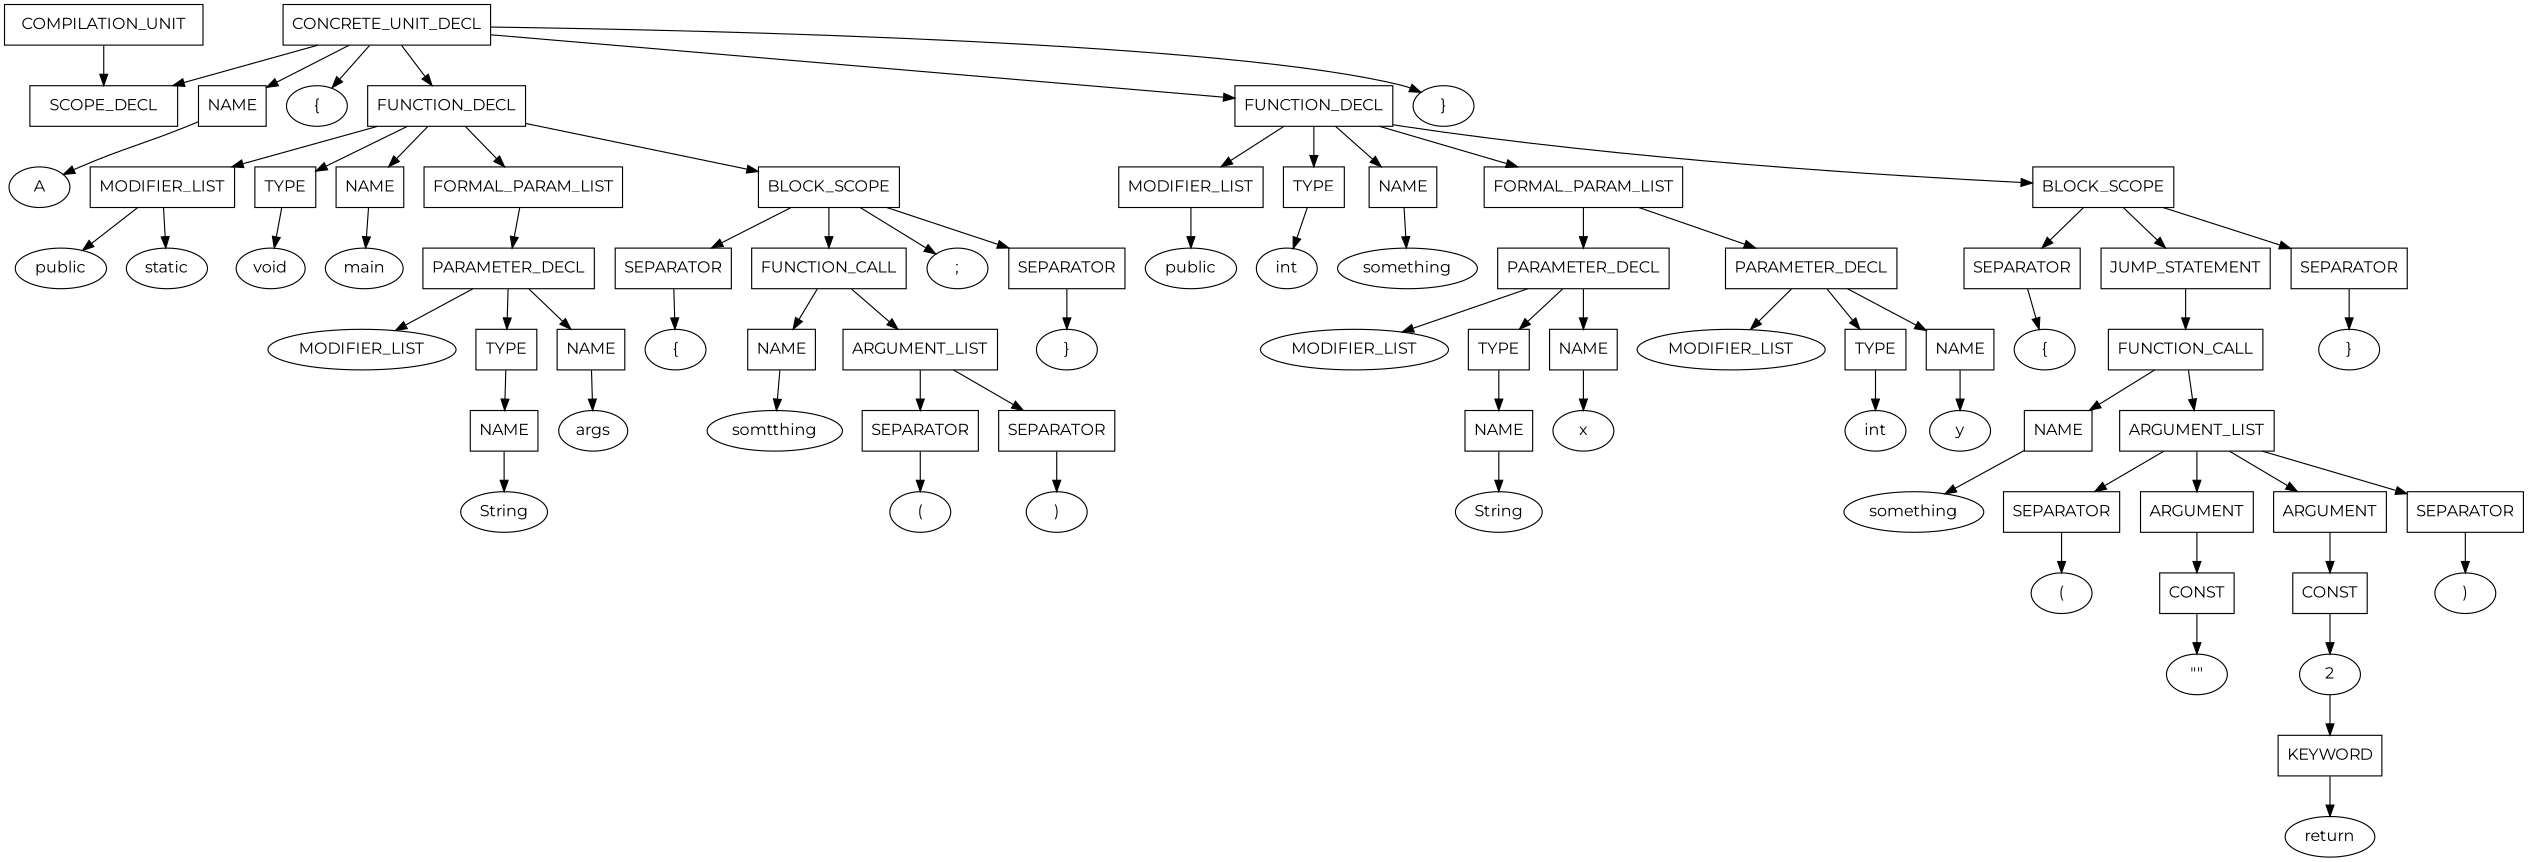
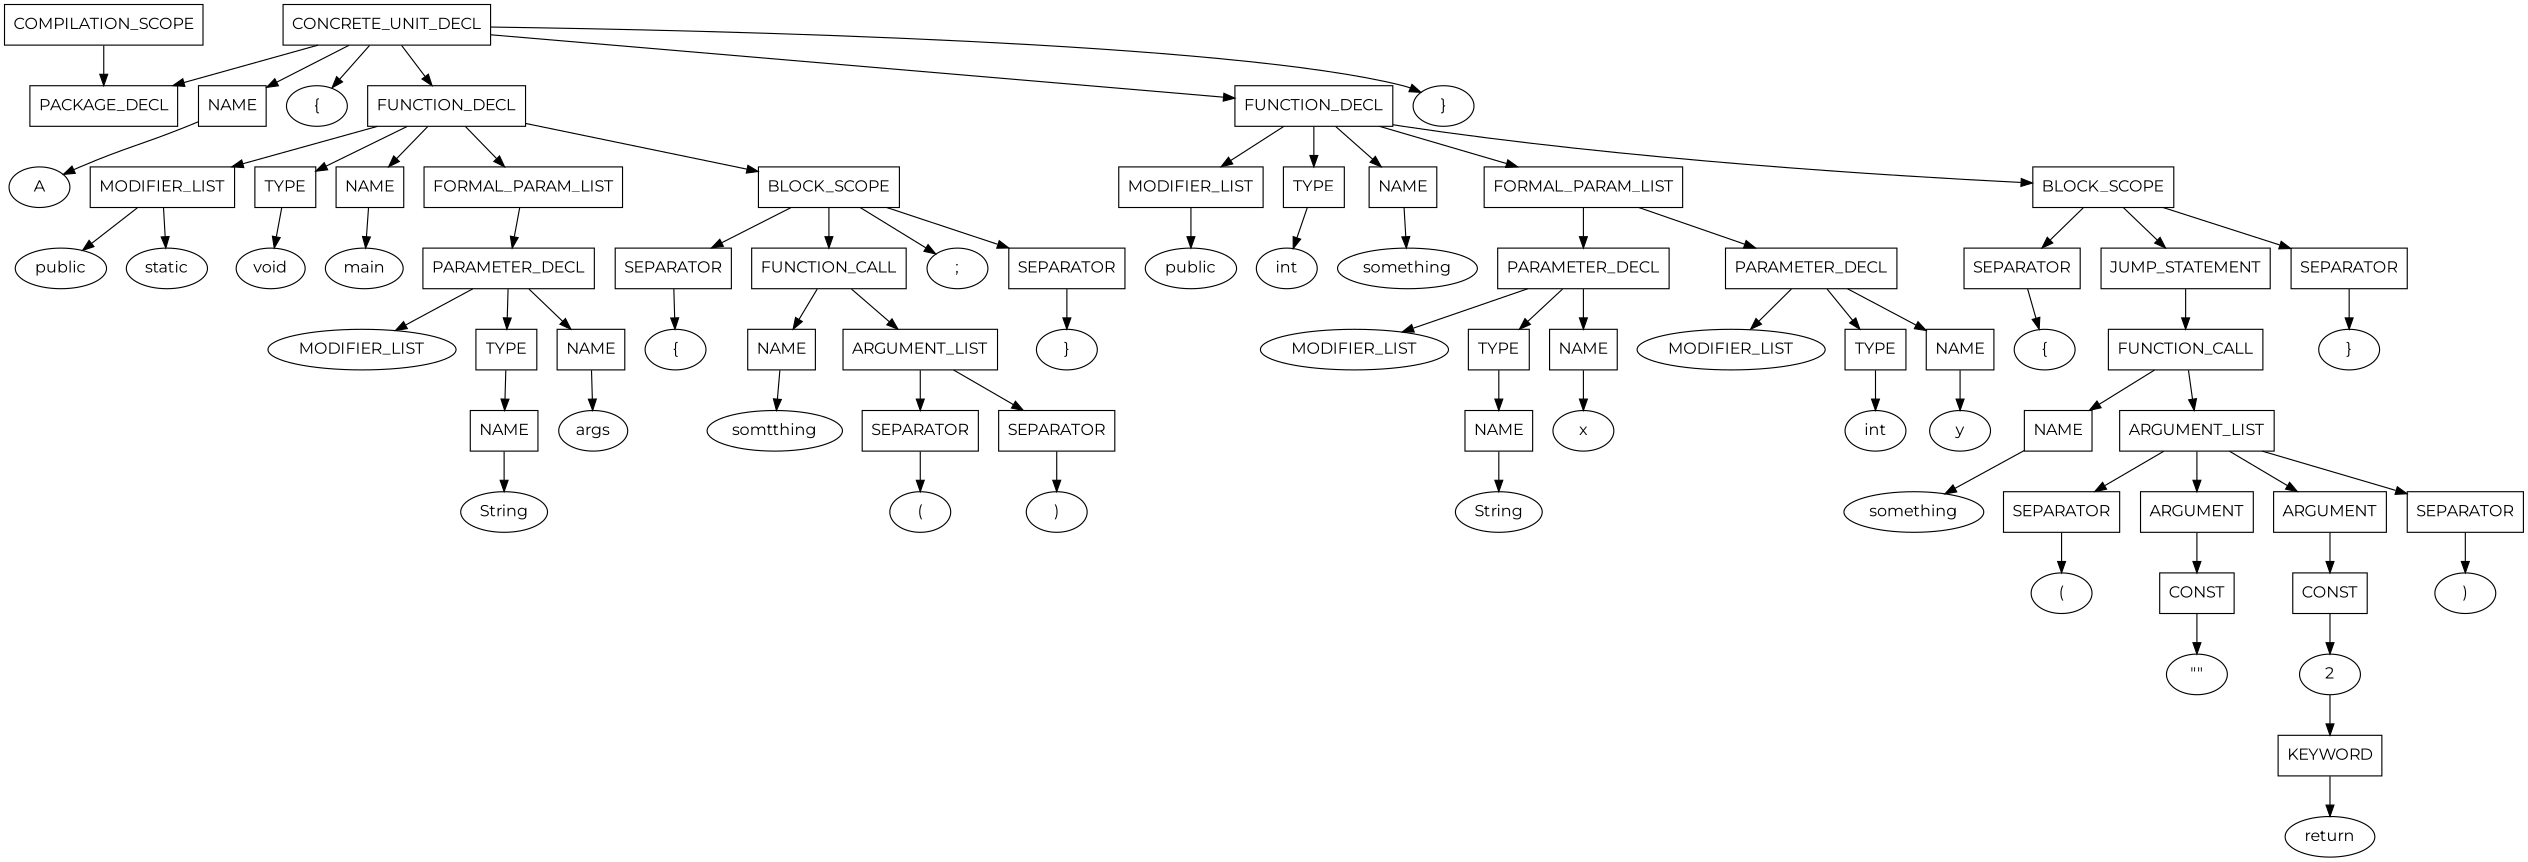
  digraph {
    fontname=Montserrat
    splines=TRUE
    node [fontname=Montserrat shape=rectangle]
    edge [fontname=Montserrat]
-   n1 [label=COMPILATION_UNIT]
-   n2 [label=SCOPE_DECL]
+   n1 [label=COMPILATION_SCOPE]
+   n2 [label=PACKAGE_DECL]
    n3 [label=CONCRETE_UNIT_DECL]
    n4 [label=NAME]
    n5 [label="{" shape=ellipse]
    n6 [label=FUNCTION_DECL]
    n7 [label=FUNCTION_DECL]
    n8 [label="}" shape=ellipse]
    n9 [label=A shape=ellipse]
    n10 [label=MODIFIER_LIST]
    n11 [label=TYPE]
    n12 [label=NAME]
    n13 [label=FORMAL_PARAM_LIST]
    n14 [label=BLOCK_SCOPE]
    n15 [label=MODIFIER_LIST]
    n16 [label=TYPE]
    n17 [label=NAME]
    n18 [label=FORMAL_PARAM_LIST]
    n19 [label=BLOCK_SCOPE]
    n20 [label=public shape=ellipse]
    n21 [label=static shape=ellipse]
    n22 [label=void shape=ellipse]
    n23 [label=main shape=ellipse]
    n24 [label=PARAMETER_DECL]
    n25 [label=SEPARATOR]
    n26 [label=FUNCTION_CALL]
    n27 [label=";" shape=ellipse]
    n28 [label=SEPARATOR]
    n29 [label=MODIFIER_LIST shape=ellipse]
    n30 [label=TYPE]
    n31 [label=NAME]
    n32 [label=NAME]
    n33 [label=args shape=ellipse]
    n34 [label=String shape=ellipse]
    n35 [label="{" shape=ellipse]
    n36 [label=NAME]
    n37 [label=ARGUMENT_LIST]
    n38 [label="}" shape=ellipse]
    n39 [label=somtthing shape=ellipse]
    n40 [label=SEPARATOR]
    n41 [label=SEPARATOR]
    n42 [label="(" shape=ellipse]
    n43 [label=")" shape=ellipse]
    n44 [label=public shape=ellipse]
    n45 [label=int shape=ellipse]
    n46 [label=something shape=ellipse]
    n47 [label=PARAMETER_DECL]
    n48 [label=PARAMETER_DECL]
    n49 [label=SEPARATOR]
    n50 [label=JUMP_STATEMENT]
    n51 [label=SEPARATOR]
    n52 [label=MODIFIER_LIST shape=ellipse]
    n53 [label=TYPE]
    n54 [label=NAME]
    n55 [label=MODIFIER_LIST shape=ellipse]
    n56 [label=TYPE]
    n57 [label=NAME]
    n58 [label=NAME]
    n59 [label=x shape=ellipse]
    n60 [label=String shape=ellipse]
    n61 [label=int shape=ellipse]
    n62 [label=y shape=ellipse]
    n63 [label="{" shape=ellipse]
    n64 [label=FUNCTION_CALL]
    n65 [label="}" shape=ellipse]
    n66 [label=KEYWORD]
    n67 [label=return shape=ellipse]
    n68 [label=NAME]
    n69 [label=ARGUMENT_LIST]
    n70 [label=something shape=ellipse]
    n71 [label=SEPARATOR]
    n72 [label=ARGUMENT]
    n73 [label=ARGUMENT]
    n74 [label=SEPARATOR]
    n75 [label="(" shape=ellipse]
    n76 [label=CONST]
    n77 [label=CONST]
    n78 [label=")" shape=ellipse]
    n79 [label="\"\"" shape=ellipse]
    n80 [label=2 shape=ellipse]
    n1 -> n2
    n3 -> n2
    n3 -> n4
    n3 -> n5
    n3 -> n6
    n3 -> n7
    n3 -> n8
    n4 -> n9
    n6 -> n10
    n6 -> n11
    n6 -> n12
    n6 -> n13
    n6 -> n14
    n7 -> n15
    n7 -> n16
    n7 -> n17
    n7 -> n18
    n7 -> n19
    n10 -> n20
    n10 -> n21
    n11 -> n22
    n12 -> n23
    n13 -> n24
    n14 -> n25
    n14 -> n26
    n14 -> n27
    n14 -> n28
    n15 -> n44
    n16 -> n45
    n17 -> n46
    n18 -> n47
    n18 -> n48
    n19 -> n49
    n19 -> n50
    n19 -> n51
    n24 -> n29
    n24 -> n30
    n24 -> n31
    n25 -> n35
    n26 -> n36
    n26 -> n37
    n28 -> n38
    n30 -> n32
    n31 -> n33
    n32 -> n34
    n36 -> n39
    n37 -> n40
    n37 -> n41
    n40 -> n42
    n41 -> n43
    n47 -> n52
    n47 -> n53
    n47 -> n54
    n48 -> n55
    n48 -> n56
    n48 -> n57
    n49 -> n63
    n50 -> n64
    n51 -> n65
    n53 -> n58
    n54 -> n59
    n56 -> n61
    n57 -> n62
    n58 -> n60
    n64 -> n68
    n64 -> n69
    n66 -> n67
    n68 -> n70
    n69 -> n71
    n69 -> n72
    n69 -> n73
    n69 -> n74
    n71 -> n75
    n72 -> n76
    n73 -> n77
    n74 -> n78
    n76 -> n79
    n77 -> n80
    n80 -> n66
  }
